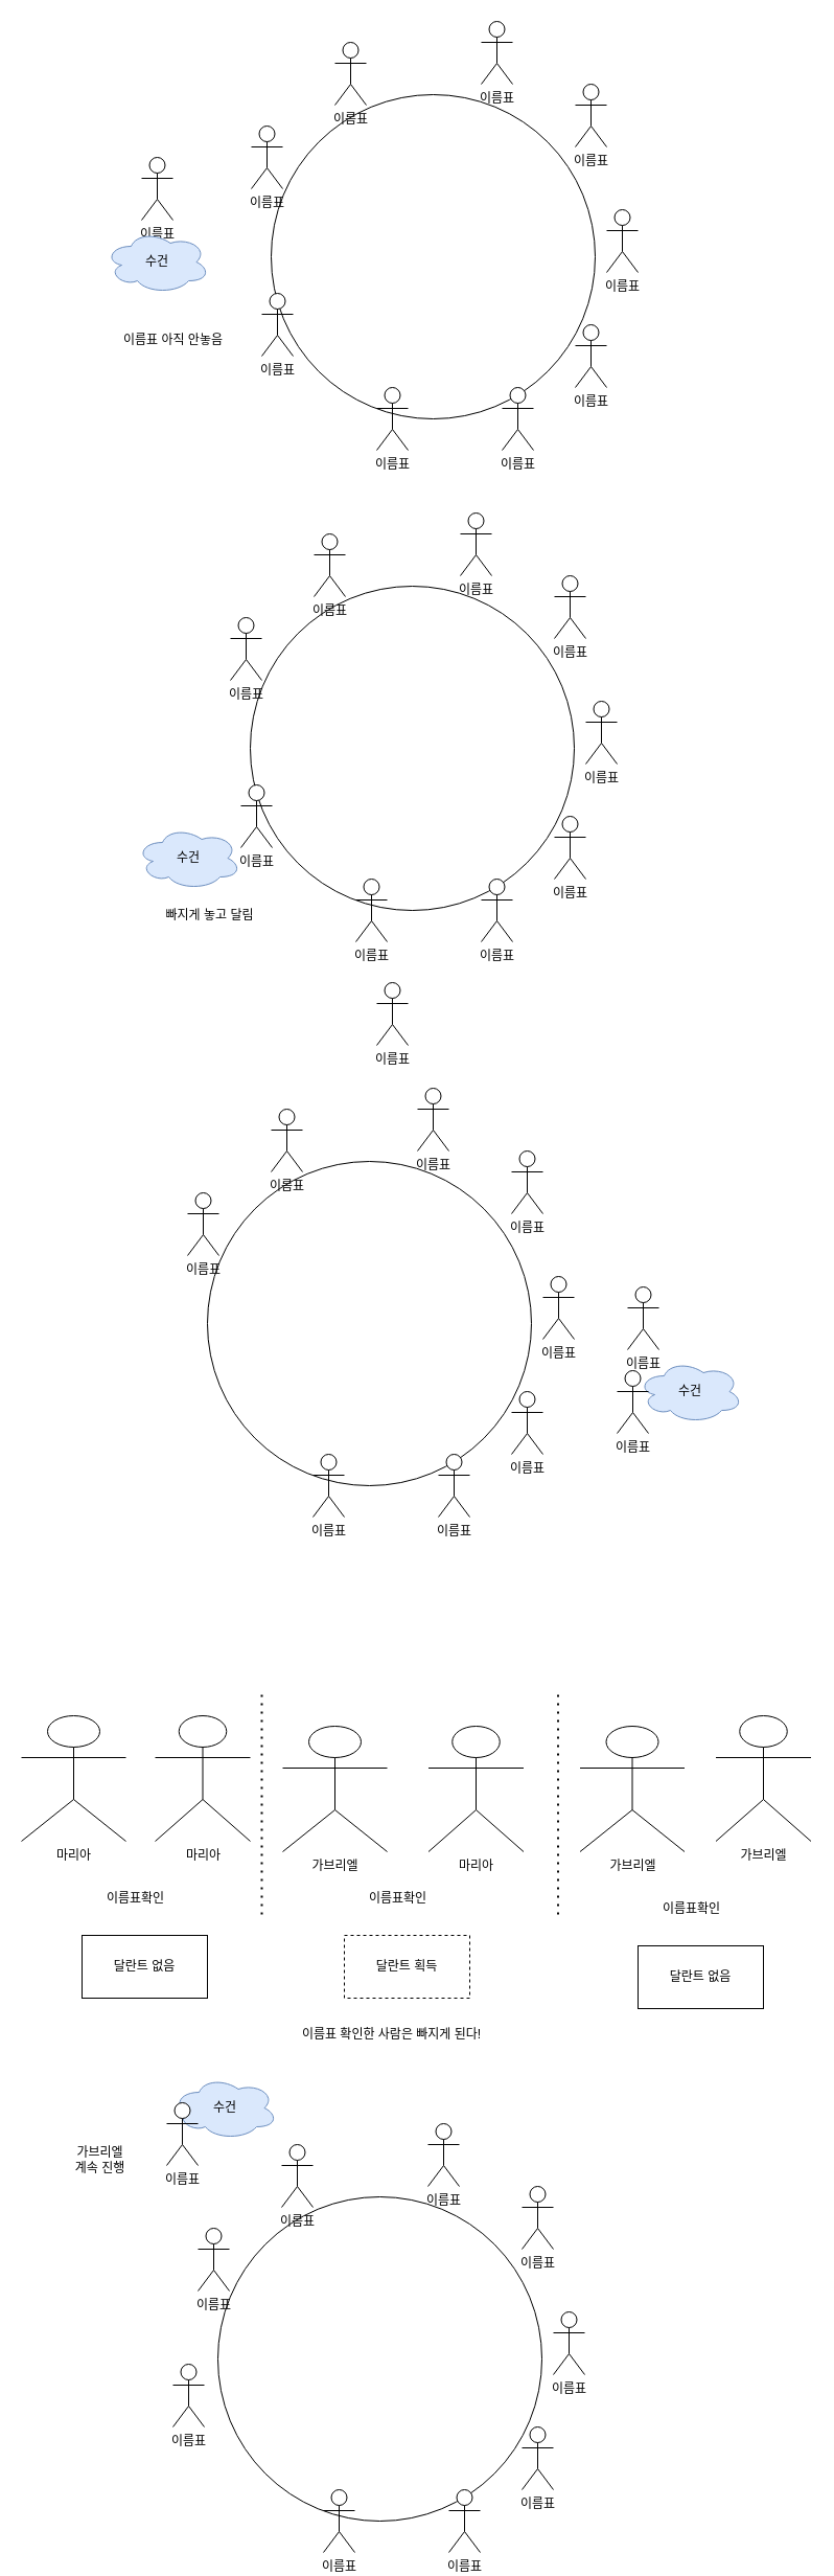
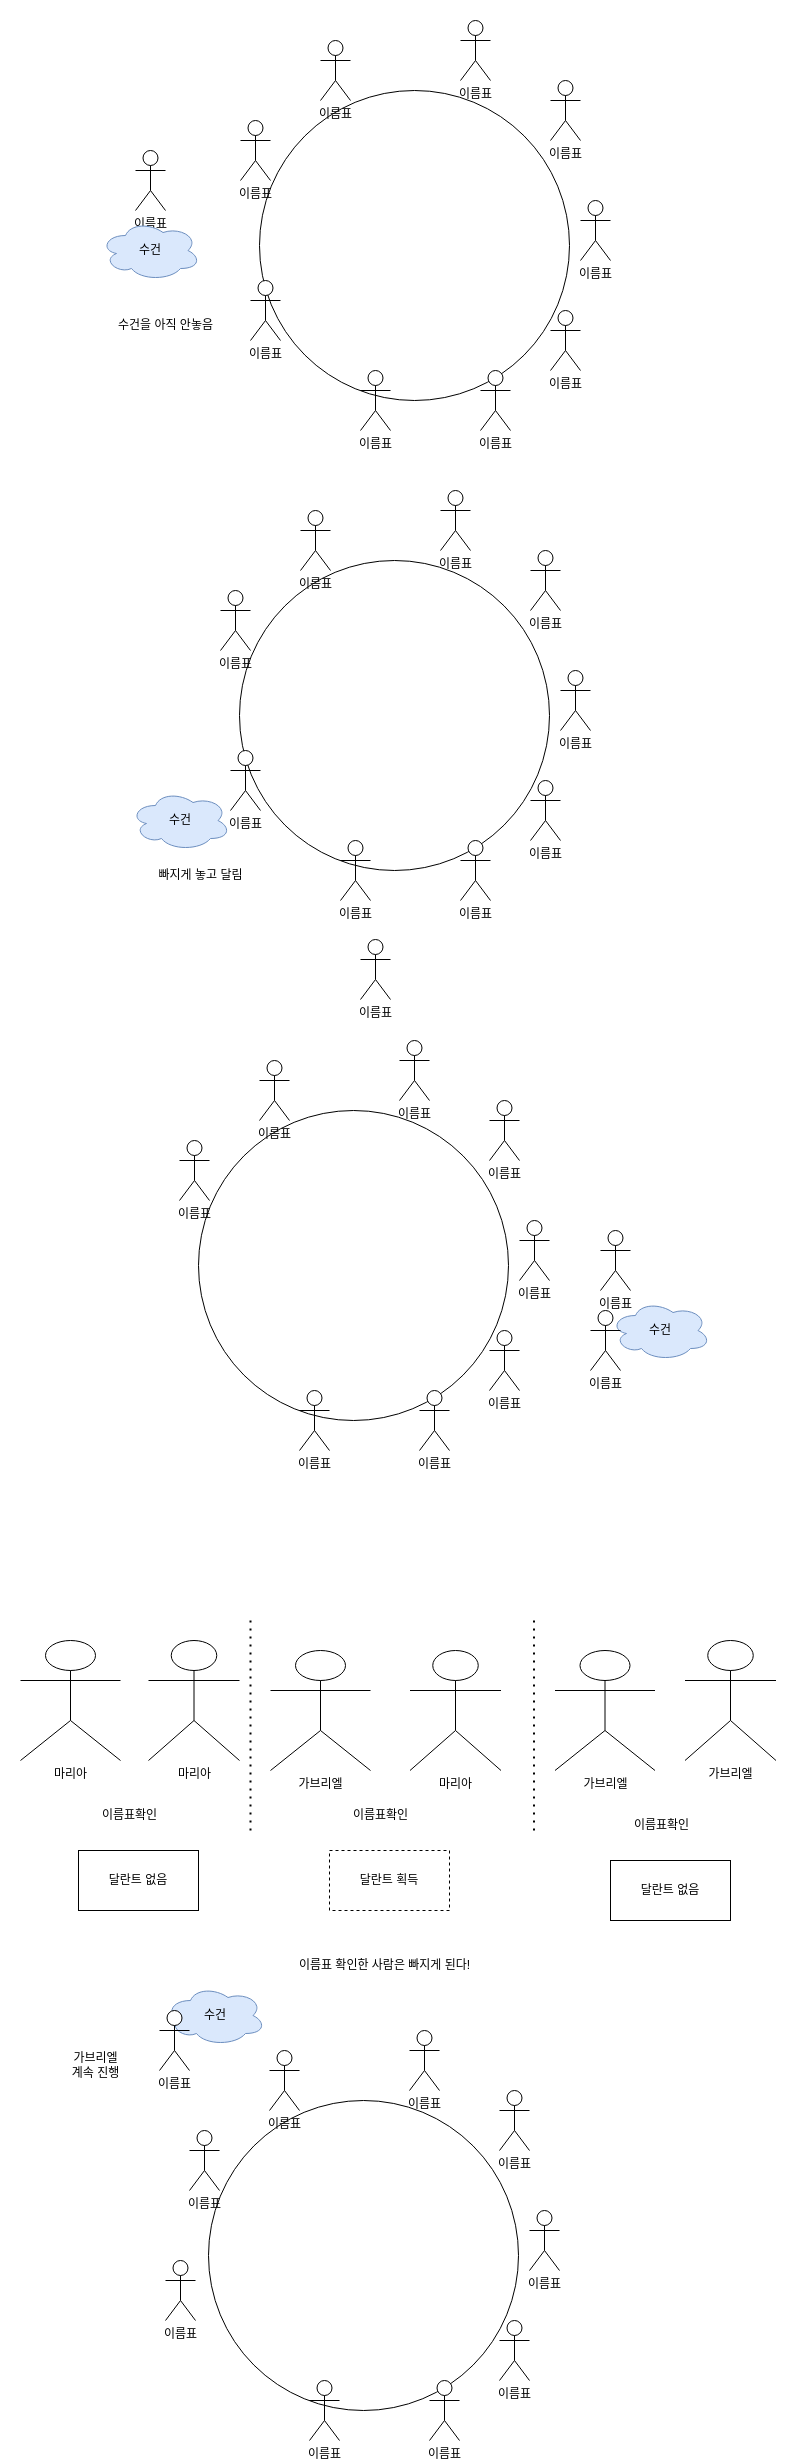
  <mxCell id="0" />
  <mxCell id="1" parent="0" />
  <mxCell id="2" value="" style="ellipse;whiteSpace=wrap;html=1;aspect=fixed;" vertex="1" parent="1"><mxGeometry x="259" y="90" width="310" height="310" as="geometry" /></mxCell>
  <mxCell id="3" value="이름표" style="shape=umlActor;verticalLabelPosition=bottom;verticalAlign=top;html=1;outlineConnect=0;" vertex="1" parent="1"><mxGeometry x="240" y="120" width="30" height="60" as="geometry" /></mxCell>
  <mxCell id="4" value="이름표" style="shape=umlActor;verticalLabelPosition=bottom;verticalAlign=top;html=1;outlineConnect=0;" vertex="1" parent="1"><mxGeometry x="250" y="280" width="30" height="60" as="geometry" /></mxCell>
  <mxCell id="5" value="이름표" style="shape=umlActor;verticalLabelPosition=bottom;verticalAlign=top;html=1;outlineConnect=0;" vertex="1" parent="1"><mxGeometry x="320" y="40" width="30" height="60" as="geometry" /></mxCell>
  <mxCell id="6" value="이름표" style="shape=umlActor;verticalLabelPosition=bottom;verticalAlign=top;html=1;outlineConnect=0;" vertex="1" parent="1"><mxGeometry x="135" y="150" width="30" height="60" as="geometry" /></mxCell>
  <mxCell id="7" value="이름표" style="shape=umlActor;verticalLabelPosition=bottom;verticalAlign=top;html=1;outlineConnect=0;" vertex="1" parent="1"><mxGeometry x="580" y="200" width="30" height="60" as="geometry" /></mxCell>
  <mxCell id="8" value="이름표" style="shape=umlActor;verticalLabelPosition=bottom;verticalAlign=top;html=1;outlineConnect=0;" vertex="1" parent="1"><mxGeometry x="360" y="370" width="30" height="60" as="geometry" /></mxCell>
  <mxCell id="9" value="이름표" style="shape=umlActor;verticalLabelPosition=bottom;verticalAlign=top;html=1;outlineConnect=0;" vertex="1" parent="1"><mxGeometry x="460" y="20" width="30" height="60" as="geometry" /></mxCell>
  <mxCell id="10" value="이름표" style="shape=umlActor;verticalLabelPosition=bottom;verticalAlign=top;html=1;outlineConnect=0;" vertex="1" parent="1"><mxGeometry x="550" y="310" width="30" height="60" as="geometry" /></mxCell>
  <mxCell id="11" value="이름표" style="shape=umlActor;verticalLabelPosition=bottom;verticalAlign=top;html=1;outlineConnect=0;" vertex="1" parent="1"><mxGeometry x="480" y="370" width="30" height="60" as="geometry" /></mxCell>
  <mxCell id="12" value="이름표" style="shape=umlActor;verticalLabelPosition=bottom;verticalAlign=top;html=1;outlineConnect=0;" vertex="1" parent="1"><mxGeometry x="550" y="80" width="30" height="60" as="geometry" /></mxCell>
  <mxCell id="13" value="수건" style="ellipse;shape=cloud;whiteSpace=wrap;html=1;fillColor=#dae8fc;strokeColor=#6c8ebf;" vertex="1" parent="1"><mxGeometry x="100" y="220" width="100" height="60" as="geometry" /></mxCell>
  <mxCell id="14" value="" style="ellipse;whiteSpace=wrap;html=1;aspect=fixed;" vertex="1" parent="1"><mxGeometry x="239" y="560" width="310" height="310" as="geometry" /></mxCell>
  <mxCell id="15" value="이름표" style="shape=umlActor;verticalLabelPosition=bottom;verticalAlign=top;html=1;outlineConnect=0;" vertex="1" parent="1"><mxGeometry x="220" y="590" width="30" height="60" as="geometry" /></mxCell>
  <mxCell id="16" value="이름표" style="shape=umlActor;verticalLabelPosition=bottom;verticalAlign=top;html=1;outlineConnect=0;" vertex="1" parent="1"><mxGeometry x="230" y="750" width="30" height="60" as="geometry" /></mxCell>
  <mxCell id="17" value="이름표" style="shape=umlActor;verticalLabelPosition=bottom;verticalAlign=top;html=1;outlineConnect=0;" vertex="1" parent="1"><mxGeometry x="300" y="510" width="30" height="60" as="geometry" /></mxCell>
  <mxCell id="18" value="이름표" style="shape=umlActor;verticalLabelPosition=bottom;verticalAlign=top;html=1;outlineConnect=0;" vertex="1" parent="1"><mxGeometry x="360" y="939" width="30" height="60" as="geometry" /></mxCell>
  <mxCell id="19" value="이름표" style="shape=umlActor;verticalLabelPosition=bottom;verticalAlign=top;html=1;outlineConnect=0;" vertex="1" parent="1"><mxGeometry x="560" y="670" width="30" height="60" as="geometry" /></mxCell>
  <mxCell id="20" value="이름표" style="shape=umlActor;verticalLabelPosition=bottom;verticalAlign=top;html=1;outlineConnect=0;" vertex="1" parent="1"><mxGeometry x="340" y="840" width="30" height="60" as="geometry" /></mxCell>
  <mxCell id="21" value="이름표" style="shape=umlActor;verticalLabelPosition=bottom;verticalAlign=top;html=1;outlineConnect=0;" vertex="1" parent="1"><mxGeometry x="440" y="490" width="30" height="60" as="geometry" /></mxCell>
  <mxCell id="22" value="이름표" style="shape=umlActor;verticalLabelPosition=bottom;verticalAlign=top;html=1;outlineConnect=0;" vertex="1" parent="1"><mxGeometry x="530" y="780" width="30" height="60" as="geometry" /></mxCell>
  <mxCell id="23" value="이름표" style="shape=umlActor;verticalLabelPosition=bottom;verticalAlign=top;html=1;outlineConnect=0;" vertex="1" parent="1"><mxGeometry x="460" y="840" width="30" height="60" as="geometry" /></mxCell>
  <mxCell id="24" value="이름표" style="shape=umlActor;verticalLabelPosition=bottom;verticalAlign=top;html=1;outlineConnect=0;" vertex="1" parent="1"><mxGeometry x="530" y="550" width="30" height="60" as="geometry" /></mxCell>
  <mxCell id="25" value="수건" style="ellipse;shape=cloud;whiteSpace=wrap;html=1;fillColor=#dae8fc;strokeColor=#6c8ebf;" vertex="1" parent="1"><mxGeometry x="130" y="790" width="100" height="60" as="geometry" /></mxCell>
  <mxCell id="26" value="" style="ellipse;whiteSpace=wrap;html=1;aspect=fixed;" vertex="1" parent="1"><mxGeometry x="198" y="1110" width="310" height="310" as="geometry" /></mxCell>
  <mxCell id="27" value="이름표" style="shape=umlActor;verticalLabelPosition=bottom;verticalAlign=top;html=1;outlineConnect=0;" vertex="1" parent="1"><mxGeometry x="179" y="1140" width="30" height="60" as="geometry" /></mxCell>
  <mxCell id="28" value="가브리엘" style="shape=umlActor;verticalLabelPosition=bottom;verticalAlign=top;html=1;outlineConnect=0;" vertex="1" parent="1"><mxGeometry x="270" y="1650" width="100" height="120" as="geometry" /></mxCell>
  <mxCell id="29" value="이름표" style="shape=umlActor;verticalLabelPosition=bottom;verticalAlign=top;html=1;outlineConnect=0;" vertex="1" parent="1"><mxGeometry x="259" y="1060" width="30" height="60" as="geometry" /></mxCell>
  <mxCell id="30" value="이름표" style="shape=umlActor;verticalLabelPosition=bottom;verticalAlign=top;html=1;outlineConnect=0;" vertex="1" parent="1"><mxGeometry x="600" y="1230" width="30" height="60" as="geometry" /></mxCell>
  <mxCell id="31" value="이름표" style="shape=umlActor;verticalLabelPosition=bottom;verticalAlign=top;html=1;outlineConnect=0;" vertex="1" parent="1"><mxGeometry x="519" y="1220" width="30" height="60" as="geometry" /></mxCell>
  <mxCell id="32" value="이름표" style="shape=umlActor;verticalLabelPosition=bottom;verticalAlign=top;html=1;outlineConnect=0;" vertex="1" parent="1"><mxGeometry x="299" y="1390" width="30" height="60" as="geometry" /></mxCell>
  <mxCell id="33" value="이름표" style="shape=umlActor;verticalLabelPosition=bottom;verticalAlign=top;html=1;outlineConnect=0;" vertex="1" parent="1"><mxGeometry x="399" y="1040" width="30" height="60" as="geometry" /></mxCell>
  <mxCell id="34" value="이름표" style="shape=umlActor;verticalLabelPosition=bottom;verticalAlign=top;html=1;outlineConnect=0;" vertex="1" parent="1"><mxGeometry x="489" y="1330" width="30" height="60" as="geometry" /></mxCell>
  <mxCell id="35" value="이름표" style="shape=umlActor;verticalLabelPosition=bottom;verticalAlign=top;html=1;outlineConnect=0;" vertex="1" parent="1"><mxGeometry x="419" y="1390" width="30" height="60" as="geometry" /></mxCell>
  <mxCell id="36" value="이름표" style="shape=umlActor;verticalLabelPosition=bottom;verticalAlign=top;html=1;outlineConnect=0;" vertex="1" parent="1"><mxGeometry x="489" y="1100" width="30" height="60" as="geometry" /></mxCell>
  <mxCell id="37" value="수건" style="ellipse;shape=cloud;whiteSpace=wrap;html=1;fillColor=#dae8fc;strokeColor=#6c8ebf;" vertex="1" parent="1"><mxGeometry x="610" y="1300" width="100" height="60" as="geometry" /></mxCell>
  <mxCell id="38" value="마리아" style="shape=umlActor;verticalLabelPosition=bottom;verticalAlign=top;html=1;outlineConnect=0;" vertex="1" parent="1"><mxGeometry x="409.5" y="1650" width="91" height="120" as="geometry" /></mxCell>
  <mxCell id="39" value="이름표" style="shape=umlActor;verticalLabelPosition=bottom;verticalAlign=top;html=1;outlineConnect=0;" vertex="1" parent="1"><mxGeometry x="590" y="1310" width="30" height="60" as="geometry" /></mxCell>
  <mxCell id="40" value="이름표확인" style="text;html=1;align=center;verticalAlign=middle;resizable=0;points=[];autosize=1;strokeColor=none;fillColor=none;" vertex="1" parent="1"><mxGeometry x="340" y="1800" width="80" height="30" as="geometry" /></mxCell>
  <mxCell id="41" value="달란트 획득" style="whiteSpace=wrap;html=1;dashed=1;" vertex="1" parent="1"><mxGeometry x="329" y="1850" width="120" height="60" as="geometry" /></mxCell>
  <mxCell id="42" value="마리아" style="shape=umlActor;verticalLabelPosition=bottom;verticalAlign=top;html=1;outlineConnect=0;" vertex="1" parent="1"><mxGeometry x="20" y="1640" width="100" height="120" as="geometry" /></mxCell>
  <mxCell id="43" value="가브리엘" style="shape=umlActor;verticalLabelPosition=bottom;verticalAlign=top;html=1;outlineConnect=0;" vertex="1" parent="1"><mxGeometry x="684.5" y="1640" width="91" height="120" as="geometry" /></mxCell>
  <mxCell id="44" value="가브리엘" style="shape=umlActor;verticalLabelPosition=bottom;verticalAlign=top;html=1;outlineConnect=0;" vertex="1" parent="1"><mxGeometry x="554.5" y="1650" width="100" height="120" as="geometry" /></mxCell>
  <mxCell id="45" value="마리아" style="shape=umlActor;verticalLabelPosition=bottom;verticalAlign=top;html=1;outlineConnect=0;" vertex="1" parent="1"><mxGeometry x="148" y="1640" width="91" height="120" as="geometry" /></mxCell>
  <mxCell id="46" value="이름표확인" style="text;html=1;align=center;verticalAlign=middle;resizable=0;points=[];autosize=1;strokeColor=none;fillColor=none;" vertex="1" parent="1"><mxGeometry x="621" y="1810" width="80" height="30" as="geometry" /></mxCell>
  <mxCell id="47" value="달란트 없음" style="whiteSpace=wrap;html=1;" vertex="1" parent="1"><mxGeometry x="610" y="1860" width="120" height="60" as="geometry" /></mxCell>
  <mxCell id="48" value="이름표확인" style="text;html=1;align=center;verticalAlign=middle;resizable=0;points=[];autosize=1;strokeColor=none;fillColor=none;" vertex="1" parent="1"><mxGeometry x="89" y="1800" width="80" height="30" as="geometry" /></mxCell>
  <mxCell id="49" value="달란트 없음" style="whiteSpace=wrap;html=1;" vertex="1" parent="1"><mxGeometry x="78" y="1850" width="120" height="60" as="geometry" /></mxCell>
  <mxCell id="50" value="" style="endArrow=none;dashed=1;html=1;dashPattern=1 3;strokeWidth=2;rounded=0;" edge="1" parent="1"><mxGeometry width="50" height="50" relative="1" as="geometry"><mxPoint x="250" y="1830" as="sourcePoint" /><mxPoint x="250" y="1620" as="targetPoint" /></mxGeometry></mxCell>
  <mxCell id="51" value="" style="endArrow=none;dashed=1;html=1;dashPattern=1 3;strokeWidth=2;rounded=0;" edge="1" parent="1"><mxGeometry width="50" height="50" relative="1" as="geometry"><mxPoint x="533.5" y="1830" as="sourcePoint" /><mxPoint x="533.5" y="1620" as="targetPoint" /></mxGeometry></mxCell>
  <mxCell id="52" value="" style="ellipse;whiteSpace=wrap;html=1;aspect=fixed;" vertex="1" parent="1"><mxGeometry x="208" y="2100" width="310" height="310" as="geometry" /></mxCell>
  <mxCell id="53" value="이름표" style="shape=umlActor;verticalLabelPosition=bottom;verticalAlign=top;html=1;outlineConnect=0;" vertex="1" parent="1"><mxGeometry x="189" y="2130" width="30" height="60" as="geometry" /></mxCell>
  <mxCell id="54" value="이름표" style="shape=umlActor;verticalLabelPosition=bottom;verticalAlign=top;html=1;outlineConnect=0;" vertex="1" parent="1"><mxGeometry x="269" y="2050" width="30" height="60" as="geometry" /></mxCell>
  <mxCell id="55" value="이름표" style="shape=umlActor;verticalLabelPosition=bottom;verticalAlign=top;html=1;outlineConnect=0;" vertex="1" parent="1"><mxGeometry x="165" y="2260" width="30" height="60" as="geometry" /></mxCell>
  <mxCell id="56" value="이름표" style="shape=umlActor;verticalLabelPosition=bottom;verticalAlign=top;html=1;outlineConnect=0;" vertex="1" parent="1"><mxGeometry x="529" y="2210" width="30" height="60" as="geometry" /></mxCell>
  <mxCell id="57" value="이름표" style="shape=umlActor;verticalLabelPosition=bottom;verticalAlign=top;html=1;outlineConnect=0;" vertex="1" parent="1"><mxGeometry x="309" y="2380" width="30" height="60" as="geometry" /></mxCell>
  <mxCell id="58" value="이름표" style="shape=umlActor;verticalLabelPosition=bottom;verticalAlign=top;html=1;outlineConnect=0;" vertex="1" parent="1"><mxGeometry x="409" y="2030" width="30" height="60" as="geometry" /></mxCell>
  <mxCell id="59" value="이름표" style="shape=umlActor;verticalLabelPosition=bottom;verticalAlign=top;html=1;outlineConnect=0;" vertex="1" parent="1"><mxGeometry x="499" y="2320" width="30" height="60" as="geometry" /></mxCell>
  <mxCell id="60" value="이름표" style="shape=umlActor;verticalLabelPosition=bottom;verticalAlign=top;html=1;outlineConnect=0;" vertex="1" parent="1"><mxGeometry x="429" y="2380" width="30" height="60" as="geometry" /></mxCell>
  <mxCell id="61" value="이름표" style="shape=umlActor;verticalLabelPosition=bottom;verticalAlign=top;html=1;outlineConnect=0;" vertex="1" parent="1"><mxGeometry x="499" y="2090" width="30" height="60" as="geometry" /></mxCell>
  <mxCell id="62" value="수건" style="ellipse;shape=cloud;whiteSpace=wrap;html=1;fillColor=#dae8fc;strokeColor=#6c8ebf;" vertex="1" parent="1"><mxGeometry x="165" y="1985" width="100" height="60" as="geometry" /></mxCell>
  <mxCell id="63" value="가브리엘&lt;br&gt;계속 진행" style="text;html=1;align=center;verticalAlign=middle;resizable=0;points=[];autosize=1;strokeColor=none;fillColor=none;" vertex="1" parent="1"><mxGeometry x="60" y="2045" width="70" height="40" as="geometry" /></mxCell>
  <mxCell id="64" value="이름표" style="shape=umlActor;verticalLabelPosition=bottom;verticalAlign=top;html=1;outlineConnect=0;" vertex="1" parent="1"><mxGeometry x="159" y="2010" width="30" height="60" as="geometry" /></mxCell>
- <mxCell id="65" value="이름표 확인한 사람은 빠지게 된다!" style="text;html=1;align=center;verticalAlign=middle;resizable=0;points=[];autosize=1;strokeColor=none;fillColor=none;" vertex="1" parent="1"><mxGeometry x="269" y="1930" width="210" height="30" as="geometry" /></mxCell>
- <mxCell id="66" value="이름표 아직 안놓음" style="text;html=1;align=center;verticalAlign=middle;resizable=0;points=[];autosize=1;strokeColor=none;fillColor=none;" vertex="1" parent="1"><mxGeometry x="100" y="310" width="130" height="30" as="geometry" /></mxCell>
+ <mxCell id="65" value="이름표 확인한 사람은 빠지게 된다!" style="text;html=1;align=center;verticalAlign=middle;resizable=0;points=[];autosize=1;strokeColor=none;fillColor=none;" vertex="1" parent="1"><mxGeometry x="279" y="1950" width="210" height="30" as="geometry" /></mxCell>
+ <mxCell id="66" value="수건을 아직 안놓음" style="text;html=1;align=center;verticalAlign=middle;resizable=0;points=[];autosize=1;strokeColor=none;fillColor=none;" vertex="1" parent="1"><mxGeometry x="100" y="310" width="130" height="30" as="geometry" /></mxCell>
  <mxCell id="67" value="빠지게 놓고 달림" style="text;html=1;align=center;verticalAlign=middle;resizable=0;points=[];autosize=1;strokeColor=none;fillColor=none;" vertex="1" parent="1"><mxGeometry x="145" y="860" width="110" height="30" as="geometry" /></mxCell>
